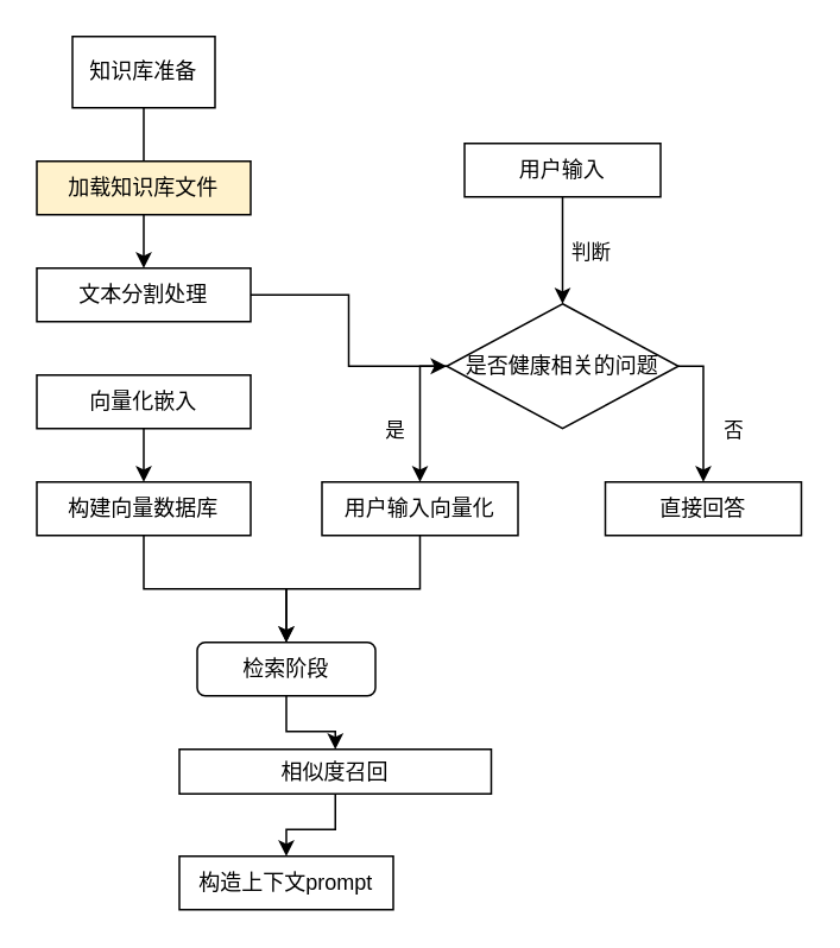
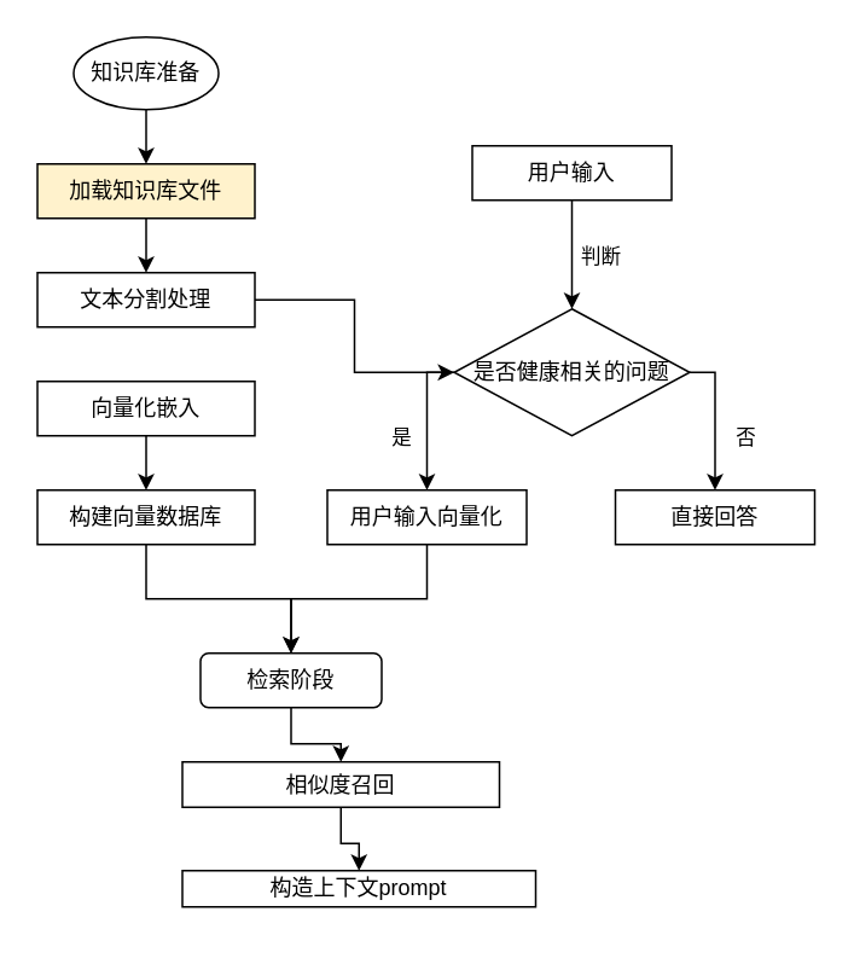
  <mxCell id="0" />
  <mxCell id="1" parent="0" />
- <mxCell id="2" value="" style="edgeStyle=orthogonalEdgeStyle;rounded=0;orthogonalLoop=1;jettySize=auto;html=1;endArrow=none;" edge="1" parent="1" source="3" target="5"><mxGeometry relative="1" as="geometry" /></mxCell>
- <mxCell id="3" value="&lt;font face=&quot;Helvetica&quot; style=&quot;line-height: 100%;&quot;&gt;知识库准备&lt;/font&gt;" style="rounded=0;whiteSpace=wrap;html=1;align=center;" vertex="1" parent="1"><mxGeometry x="40" y="20" width="80" height="40" as="geometry" /></mxCell>
+ <mxCell id="2" value="" style="edgeStyle=orthogonalEdgeStyle;rounded=0;orthogonalLoop=1;jettySize=auto;html=1;" edge="1" parent="1" source="3" target="5"><mxGeometry relative="1" as="geometry" /></mxCell>
+ <mxCell id="3" value="&lt;font face=&quot;Helvetica&quot; style=&quot;line-height: 100%;&quot;&gt;知识库准备&lt;/font&gt;" style="ellipse;whiteSpace=wrap;html=1;align=center;" vertex="1" parent="1"><mxGeometry x="40" y="20" width="80" height="40" as="geometry" /></mxCell>
  <mxCell id="4" value="" style="edgeStyle=orthogonalEdgeStyle;rounded=0;orthogonalLoop=1;jettySize=auto;html=1;" edge="1" parent="1" source="5" target="7"><mxGeometry relative="1" as="geometry" /></mxCell>
  <mxCell id="5" value="加载知识库文件" style="whiteSpace=wrap;html=1;rounded=0;fillColor=#fff2cc;" vertex="1" parent="1"><mxGeometry x="20" y="90" width="120" height="30" as="geometry" /></mxCell>
  <mxCell id="6" value="" style="edgeStyle=orthogonalEdgeStyle;rounded=0;orthogonalLoop=1;jettySize=auto;html=1;" edge="1" parent="1" source="7" target="23"><mxGeometry relative="1" as="geometry" /></mxCell>
  <mxCell id="7" value="文本分割处理" style="whiteSpace=wrap;html=1;rounded=0;" vertex="1" parent="1"><mxGeometry x="20" y="150" width="120" height="30" as="geometry" /></mxCell>
  <mxCell id="8" value="" style="edgeStyle=orthogonalEdgeStyle;rounded=0;orthogonalLoop=1;jettySize=auto;html=1;" edge="1" parent="1" source="9" target="11"><mxGeometry relative="1" as="geometry" /></mxCell>
  <mxCell id="9" value="向量化嵌入" style="whiteSpace=wrap;html=1;rounded=0;" vertex="1" parent="1"><mxGeometry x="20" y="210" width="120" height="30" as="geometry" /></mxCell>
  <mxCell id="10" value="" style="edgeStyle=orthogonalEdgeStyle;rounded=0;orthogonalLoop=1;jettySize=auto;html=1;" edge="1" parent="1" source="11" target="13"><mxGeometry relative="1" as="geometry" /></mxCell>
  <mxCell id="11" value="构建向量数据库" style="whiteSpace=wrap;html=1;rounded=0;" vertex="1" parent="1"><mxGeometry x="20" y="270" width="120" height="30" as="geometry" /></mxCell>
  <mxCell id="12" value="" style="edgeStyle=orthogonalEdgeStyle;rounded=0;orthogonalLoop=1;jettySize=auto;html=1;" edge="1" parent="1" source="13" target="26"><mxGeometry relative="1" as="geometry" /></mxCell>
  <mxCell id="13" value="检索阶段" style="rounded=1;whiteSpace=wrap;html=1;" vertex="1" parent="1"><mxGeometry x="110" y="360" width="100" height="30" as="geometry" /></mxCell>
  <mxCell id="14" value="" style="edgeStyle=orthogonalEdgeStyle;rounded=0;orthogonalLoop=1;jettySize=auto;html=1;" edge="1" parent="1" source="16" target="23"><mxGeometry relative="1" as="geometry" /></mxCell>
  <mxCell id="15" value="判断" style="edgeLabel;html=1;align=center;verticalAlign=middle;resizable=0;points=[];" vertex="1" connectable="0" parent="14"><mxGeometry x="-0.28" relative="1" as="geometry"><mxPoint x="15" y="8" as="offset" /></mxGeometry></mxCell>
  <mxCell id="16" value="用户输入" style="rounded=0;whiteSpace=wrap;html=1;" vertex="1" parent="1"><mxGeometry x="260" y="80" width="110" height="30" as="geometry" /></mxCell>
  <mxCell id="17" value="" style="edgeStyle=orthogonalEdgeStyle;rounded=0;orthogonalLoop=1;jettySize=auto;html=1;" edge="1" parent="1" source="18" target="13"><mxGeometry relative="1" as="geometry" /></mxCell>
  <mxCell id="18" value="用户输入向量化" style="whiteSpace=wrap;html=1;rounded=0;" vertex="1" parent="1"><mxGeometry x="180" y="270" width="110" height="30" as="geometry" /></mxCell>
  <mxCell id="19" style="edgeStyle=orthogonalEdgeStyle;rounded=0;orthogonalLoop=1;jettySize=auto;html=1;entryX=0.5;entryY=0;entryDx=0;entryDy=0;" edge="1" parent="1" source="23" target="18"><mxGeometry relative="1" as="geometry"><mxPoint x="230" y="240" as="targetPoint" /><Array as="points"><mxPoint x="235" y="205" /></Array></mxGeometry></mxCell>
  <mxCell id="20" value="是" style="edgeLabel;html=1;align=center;verticalAlign=middle;resizable=0;points=[];" vertex="1" connectable="0" parent="19"><mxGeometry x="0.185" y="-2" relative="1" as="geometry"><mxPoint x="-13" y="3" as="offset" /></mxGeometry></mxCell>
  <mxCell id="21" style="edgeStyle=orthogonalEdgeStyle;rounded=0;orthogonalLoop=1;jettySize=auto;html=1;entryX=0.5;entryY=0;entryDx=0;entryDy=0;" edge="1" parent="1" source="23" target="24"><mxGeometry relative="1" as="geometry"><Array as="points"><mxPoint x="394" y="205" /></Array></mxGeometry></mxCell>
  <mxCell id="22" value="否" style="edgeLabel;html=1;align=center;verticalAlign=middle;resizable=0;points=[];" vertex="1" connectable="0" parent="21"><mxGeometry x="0.225" y="-2" relative="1" as="geometry"><mxPoint x="18" y="1" as="offset" /></mxGeometry></mxCell>
  <mxCell id="23" value="是否健康相关的问题" style="rhombus;whiteSpace=wrap;html=1;" vertex="1" parent="1"><mxGeometry x="250" y="170" width="130" height="70" as="geometry" /></mxCell>
  <mxCell id="24" value="直接回答" style="whiteSpace=wrap;html=1;rounded=0;" vertex="1" parent="1"><mxGeometry x="339" y="270" width="110" height="30" as="geometry" /></mxCell>
  <mxCell id="25" value="" style="edgeStyle=orthogonalEdgeStyle;rounded=0;orthogonalLoop=1;jettySize=auto;html=1;" edge="1" parent="1" source="26" target="27"><mxGeometry relative="1" as="geometry" /></mxCell>
  <mxCell id="26" value="相似度召回" style="whiteSpace=wrap;html=1;rounded=0;" vertex="1" parent="1"><mxGeometry x="100" y="420" width="175" height="25" as="geometry" /></mxCell>
- <mxCell id="27" value="构造上下文prompt" style="whiteSpace=wrap;html=1;rounded=0;" vertex="1" parent="1"><mxGeometry x="100" y="480" width="120" height="30" as="geometry" /></mxCell>
+ <mxCell id="27" value="构造上下文prompt" style="whiteSpace=wrap;html=1;rounded=0;" vertex="1" parent="1"><mxGeometry x="100" y="480" width="195" height="20" as="geometry" /></mxCell>
